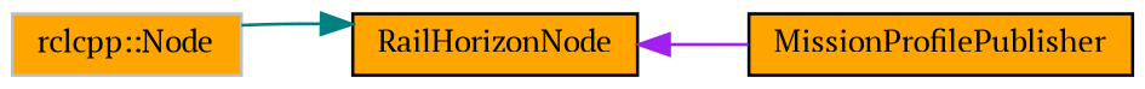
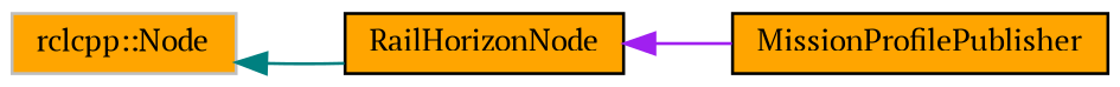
  digraph {
    fontname="PT Serif"
    rankdir=LR
    node [color=black fillcolor=orange fontname="PT Serif" fontsize=10 shape=record style=filled]
    edge [dir=back fontname="PT Serif" fontsize=10 labelfontname=Helvetica labelfontsize=10 style=solid]
    n1 [color=grey75 height=0.2 label="rclcpp::Node" width=0.4]
    n2 [height=0.2 label=RailHorizonNode width=0.4]
    n3 [height=0.2 label=MissionProfilePublisher width=0.4]
-   n2 -> n1 [color=teal]
+   n1 -> n2 [color=teal]
    n2 -> n3 [color=purple]
  }
